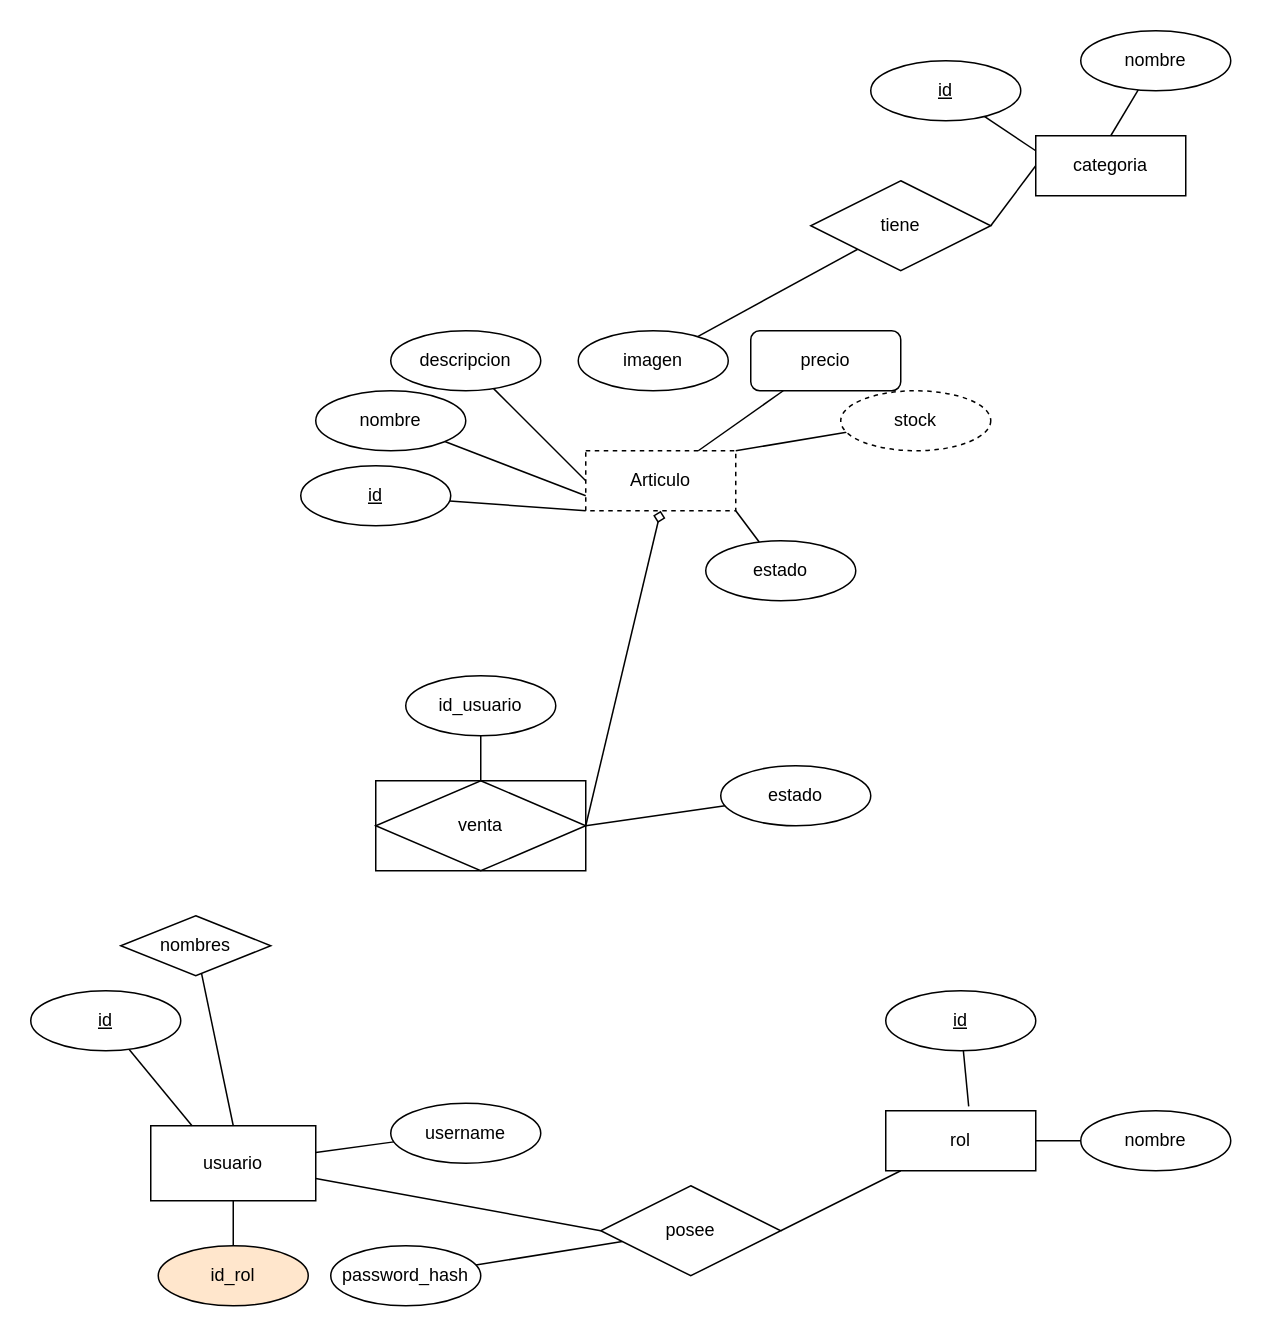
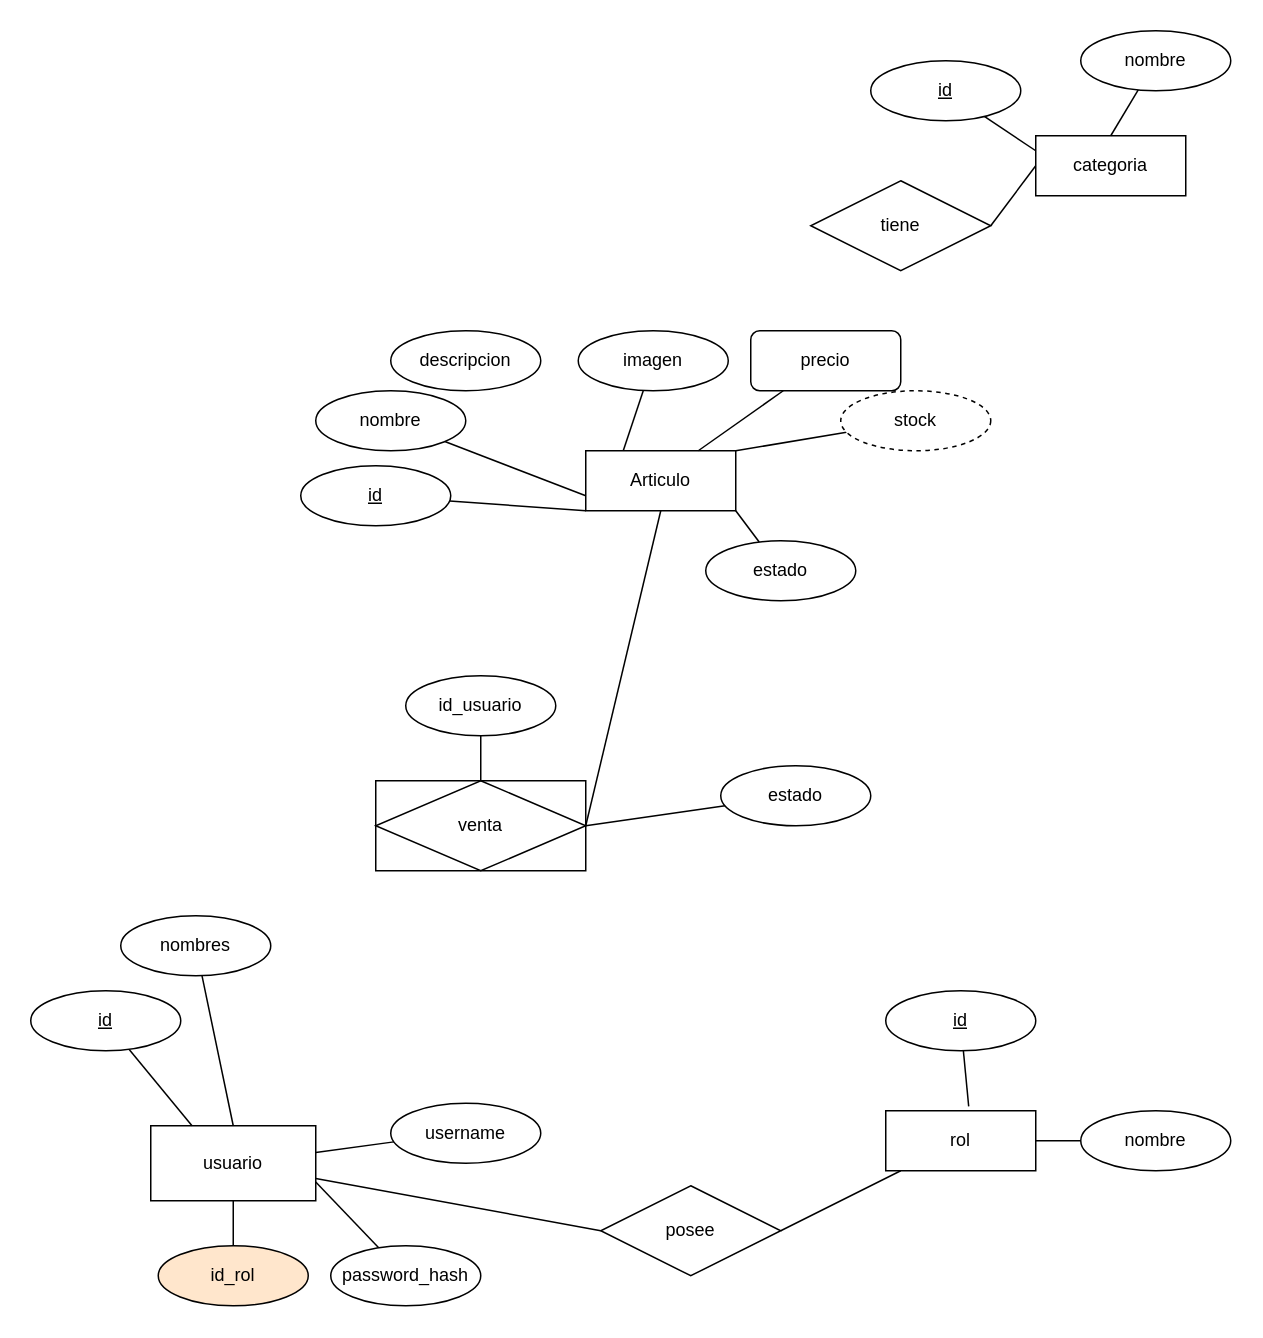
  <mxCell id="0" />
  <mxCell id="1" parent="0" />
- <mxCell id="2" value="Articulo" style="whiteSpace=wrap;html=1;align=center;dashed=1;" parent="1" vertex="1"><mxGeometry x="390" y="300" width="100" height="40" as="geometry" /></mxCell>
+ <mxCell id="2" value="Articulo" style="whiteSpace=wrap;html=1;align=center;" parent="1" vertex="1"><mxGeometry x="390" y="300" width="100" height="40" as="geometry" /></mxCell>
  <mxCell id="3" style="rounded=0;orthogonalLoop=1;jettySize=auto;html=1;entryX=0;entryY=1;entryDx=0;entryDy=0;endArrow=none;endFill=0;" parent="1" source="4" target="2" edge="1"><mxGeometry relative="1" as="geometry" /></mxCell>
  <mxCell id="4" value="id" style="ellipse;whiteSpace=wrap;html=1;align=center;fontStyle=4;" parent="1" vertex="1"><mxGeometry x="200" y="310" width="100" height="40" as="geometry" /></mxCell>
  <mxCell id="5" value="" style="rounded=0;orthogonalLoop=1;jettySize=auto;html=1;endArrow=none;endFill=0;entryX=0;entryY=0.75;entryDx=0;entryDy=0;" parent="1" source="6" target="2" edge="1"><mxGeometry relative="1" as="geometry" /></mxCell>
  <mxCell id="6" value="nombre" style="ellipse;whiteSpace=wrap;html=1;align=center;" parent="1" vertex="1"><mxGeometry x="210" y="260" width="100" height="40" as="geometry" /></mxCell>
- <mxCell id="7" style="rounded=0;orthogonalLoop=1;jettySize=auto;html=1;entryX=0;entryY=0.5;entryDx=0;entryDy=0;endArrow=none;endFill=0;" parent="1" source="8" target="2" edge="1"><mxGeometry relative="1" as="geometry" /></mxCell>
  <mxCell id="8" value="descripcion" style="ellipse;whiteSpace=wrap;html=1;align=center;" parent="1" vertex="1"><mxGeometry x="260" y="220" width="100" height="40" as="geometry" /></mxCell>
- <mxCell id="9" style="rounded=0;orthogonalLoop=1;jettySize=auto;html=1;endArrow=none;endFill=0;" parent="1" source="10" target="16" edge="1"><mxGeometry relative="1" as="geometry" /></mxCell>
+ <mxCell id="9" style="rounded=0;orthogonalLoop=1;jettySize=auto;html=1;entryX=0.25;entryY=0;entryDx=0;entryDy=0;endArrow=none;endFill=0;" parent="1" source="10" target="2" edge="1"><mxGeometry relative="1" as="geometry" /></mxCell>
  <mxCell id="10" value="imagen" style="ellipse;whiteSpace=wrap;html=1;align=center;" parent="1" vertex="1"><mxGeometry x="385" y="220" width="100" height="40" as="geometry" /></mxCell>
  <mxCell id="11" style="rounded=0;orthogonalLoop=1;jettySize=auto;html=1;entryX=0.75;entryY=0;entryDx=0;entryDy=0;endArrow=none;endFill=0;" parent="1" source="12" target="2" edge="1"><mxGeometry relative="1" as="geometry" /></mxCell>
  <mxCell id="12" value="precio" style="whiteSpace=wrap;html=1;align=center;rounded=1;" parent="1" vertex="1"><mxGeometry x="500" y="220" width="100" height="40" as="geometry" /></mxCell>
  <mxCell id="13" style="rounded=0;orthogonalLoop=1;jettySize=auto;html=1;entryX=1;entryY=0;entryDx=0;entryDy=0;endArrow=none;endFill=0;" parent="1" source="14" target="2" edge="1"><mxGeometry relative="1" as="geometry" /></mxCell>
  <mxCell id="14" value="stock" style="ellipse;whiteSpace=wrap;html=1;align=center;dashed=1;" parent="1" vertex="1"><mxGeometry x="560" y="260" width="100" height="40" as="geometry" /></mxCell>
  <mxCell id="15" style="rounded=0;orthogonalLoop=1;jettySize=auto;html=1;entryX=0;entryY=0.5;entryDx=0;entryDy=0;endArrow=none;endFill=0;exitX=1;exitY=0.5;exitDx=0;exitDy=0;" parent="1" source="16" target="17" edge="1"><mxGeometry relative="1" as="geometry" /></mxCell>
  <mxCell id="16" value="tiene" style="shape=rhombus;perimeter=rhombusPerimeter;whiteSpace=wrap;html=1;align=center;" parent="1" vertex="1"><mxGeometry x="540" y="120" width="120" height="60" as="geometry" /></mxCell>
  <mxCell id="17" value="categoria" style="whiteSpace=wrap;html=1;align=center;" parent="1" vertex="1"><mxGeometry x="690" y="90" width="100" height="40" as="geometry" /></mxCell>
  <mxCell id="18" style="rounded=0;orthogonalLoop=1;jettySize=auto;html=1;entryX=0;entryY=0.25;entryDx=0;entryDy=0;endArrow=none;endFill=0;" parent="1" source="19" target="17" edge="1"><mxGeometry relative="1" as="geometry" /></mxCell>
  <mxCell id="19" value="id" style="ellipse;whiteSpace=wrap;html=1;align=center;fontStyle=4;" parent="1" vertex="1"><mxGeometry x="580" y="40" width="100" height="40" as="geometry" /></mxCell>
  <mxCell id="20" style="rounded=0;orthogonalLoop=1;jettySize=auto;html=1;entryX=0.5;entryY=0;entryDx=0;entryDy=0;endArrow=none;endFill=0;" parent="1" source="21" target="17" edge="1"><mxGeometry relative="1" as="geometry" /></mxCell>
  <mxCell id="21" value="nombre" style="ellipse;whiteSpace=wrap;html=1;align=center;" parent="1" vertex="1"><mxGeometry x="720" y="20" width="100" height="40" as="geometry" /></mxCell>
  <mxCell id="22" style="rounded=0;orthogonalLoop=1;jettySize=auto;html=1;entryX=1;entryY=1;entryDx=0;entryDy=0;endArrow=none;endFill=0;" parent="1" source="23" target="2" edge="1"><mxGeometry relative="1" as="geometry" /></mxCell>
  <mxCell id="23" value="estado" style="ellipse;whiteSpace=wrap;html=1;align=center;" parent="1" vertex="1"><mxGeometry x="470" y="360" width="100" height="40" as="geometry" /></mxCell>
  <mxCell id="24" style="rounded=0;orthogonalLoop=1;jettySize=auto;html=1;entryX=0;entryY=0.5;entryDx=0;entryDy=0;endArrow=none;endFill=0;" edge="1" parent="1" source="25" target="37"><mxGeometry relative="1" as="geometry" /></mxCell>
  <mxCell id="25" value="usuario" style="html=1;whiteSpace=wrap;" vertex="1" parent="1"><mxGeometry x="100" y="750" width="110" height="50" as="geometry" /></mxCell>
  <mxCell id="26" style="rounded=0;orthogonalLoop=1;jettySize=auto;html=1;entryX=0.25;entryY=0;entryDx=0;entryDy=0;endArrow=none;endFill=0;" edge="1" parent="1" source="27" target="25"><mxGeometry relative="1" as="geometry" /></mxCell>
  <mxCell id="27" value="id" style="ellipse;whiteSpace=wrap;html=1;align=center;fontStyle=4;" vertex="1" parent="1"><mxGeometry y="660" width="100" height="40" as="geometry" x="20" /></mxCell>
  <mxCell id="28" style="rounded=0;orthogonalLoop=1;jettySize=auto;html=1;entryX=0.5;entryY=0;entryDx=0;entryDy=0;endArrow=none;endFill=0;" edge="1" parent="1" source="29" target="25"><mxGeometry relative="1" as="geometry" /></mxCell>
- <mxCell id="29" value="nombres" style="rhombus;whiteSpace=wrap;html=1;align=center;" vertex="1" parent="1"><mxGeometry x="80" y="610" width="100" height="40" as="geometry" /></mxCell>
+ <mxCell id="29" value="nombres" style="ellipse;whiteSpace=wrap;html=1;align=center;" vertex="1" parent="1"><mxGeometry x="80" y="610" width="100" height="40" as="geometry" /></mxCell>
  <mxCell id="30" value="" style="rounded=0;orthogonalLoop=1;jettySize=auto;html=1;endArrow=none;endFill=0;" edge="1" parent="1" source="31" target="25"><mxGeometry relative="1" as="geometry" /></mxCell>
  <mxCell id="31" value="username" style="ellipse;whiteSpace=wrap;html=1;align=center;" vertex="1" parent="1"><mxGeometry x="260" y="735" width="100" height="40" as="geometry" /></mxCell>
- <mxCell id="32" style="rounded=0;orthogonalLoop=1;jettySize=auto;html=1;endArrow=none;endFill=0;" edge="1" parent="1" source="33" target="37"><mxGeometry relative="1" as="geometry" /></mxCell>
+ <mxCell id="32" style="rounded=0;orthogonalLoop=1;jettySize=auto;html=1;entryX=1;entryY=0.75;entryDx=0;entryDy=0;endArrow=none;endFill=0;" edge="1" parent="1" source="33" target="25"><mxGeometry relative="1" as="geometry" /></mxCell>
  <mxCell id="33" value="password_hash" style="ellipse;whiteSpace=wrap;html=1;align=center;" vertex="1" parent="1"><mxGeometry x="220" y="830" width="100" height="40" as="geometry" /></mxCell>
  <mxCell id="34" style="rounded=0;orthogonalLoop=1;jettySize=auto;html=1;entryX=0.5;entryY=1;entryDx=0;entryDy=0;endArrow=none;endFill=0;" edge="1" parent="1" source="35" target="25"><mxGeometry relative="1" as="geometry" /></mxCell>
  <mxCell id="35" value="id_rol" style="ellipse;whiteSpace=wrap;html=1;align=center;fillColor=#ffe6cc;" vertex="1" parent="1"><mxGeometry x="105" y="830" width="100" height="40" as="geometry" /></mxCell>
  <mxCell id="36" style="rounded=0;orthogonalLoop=1;jettySize=auto;html=1;exitX=1;exitY=0.5;exitDx=0;exitDy=0;endArrow=none;endFill=0;" edge="1" parent="1" source="37" target="39"><mxGeometry relative="1" as="geometry" /></mxCell>
  <mxCell id="37" value="posee" style="shape=rhombus;perimeter=rhombusPerimeter;whiteSpace=wrap;html=1;align=center;" vertex="1" parent="1"><mxGeometry x="400" y="790" width="120" height="60" as="geometry" /></mxCell>
  <mxCell id="38" style="rounded=0;orthogonalLoop=1;jettySize=auto;html=1;endArrow=none;endFill=0;" edge="1" parent="1" source="39" target="41"><mxGeometry relative="1" as="geometry" /></mxCell>
  <mxCell id="39" value="rol" style="whiteSpace=wrap;html=1;align=center;" vertex="1" parent="1"><mxGeometry x="590" y="740" width="100" height="40" as="geometry" /></mxCell>
  <mxCell id="40" value="id" style="ellipse;whiteSpace=wrap;html=1;align=center;fontStyle=4;" vertex="1" parent="1"><mxGeometry x="590" y="660" width="100" height="40" as="geometry" /></mxCell>
  <mxCell id="41" value="nombre" style="ellipse;whiteSpace=wrap;html=1;align=center;" vertex="1" parent="1"><mxGeometry x="720" y="740" width="100" height="40" as="geometry" /></mxCell>
  <mxCell id="42" style="rounded=0;orthogonalLoop=1;jettySize=auto;html=1;entryX=0.553;entryY=-0.074;entryDx=0;entryDy=0;entryPerimeter=0;endArrow=none;endFill=0;" edge="1" parent="1" source="40" target="39"><mxGeometry relative="1" as="geometry" /></mxCell>
- <mxCell id="43" style="rounded=0;orthogonalLoop=1;jettySize=auto;html=1;entryX=0.5;entryY=1;entryDx=0;entryDy=0;exitX=1;exitY=0.5;exitDx=0;exitDy=0;endArrow=diamond;endFill=0;" edge="1" parent="1" source="44" target="2"><mxGeometry relative="1" as="geometry" /></mxCell>
+ <mxCell id="43" style="rounded=0;orthogonalLoop=1;jettySize=auto;html=1;entryX=0.5;entryY=1;entryDx=0;entryDy=0;exitX=1;exitY=0.5;exitDx=0;exitDy=0;endArrow=none;endFill=0;" edge="1" parent="1" source="44" target="2"><mxGeometry relative="1" as="geometry" /></mxCell>
  <mxCell id="44" value="venta" style="shape=associativeEntity;whiteSpace=wrap;html=1;align=center;" vertex="1" parent="1"><mxGeometry x="250" y="520" width="140" height="60" as="geometry" /></mxCell>
  <mxCell id="45" style="rounded=0;orthogonalLoop=1;jettySize=auto;html=1;entryX=0.5;entryY=0;entryDx=0;entryDy=0;endArrow=none;endFill=0;" edge="1" parent="1" source="46" target="44"><mxGeometry relative="1" as="geometry" /></mxCell>
  <mxCell id="46" value="id_usuario" style="ellipse;whiteSpace=wrap;html=1;align=center;" vertex="1" parent="1"><mxGeometry x="270" y="450" width="100" height="40" as="geometry" /></mxCell>
  <mxCell id="47" style="rounded=0;orthogonalLoop=1;jettySize=auto;html=1;entryX=1;entryY=0.5;entryDx=0;entryDy=0;endArrow=none;endFill=0;" edge="1" parent="1" source="48" target="44"><mxGeometry relative="1" as="geometry" /></mxCell>
  <mxCell id="48" value="estado" style="ellipse;whiteSpace=wrap;html=1;align=center;" vertex="1" parent="1"><mxGeometry x="480" y="510" width="100" height="40" as="geometry" /></mxCell>
